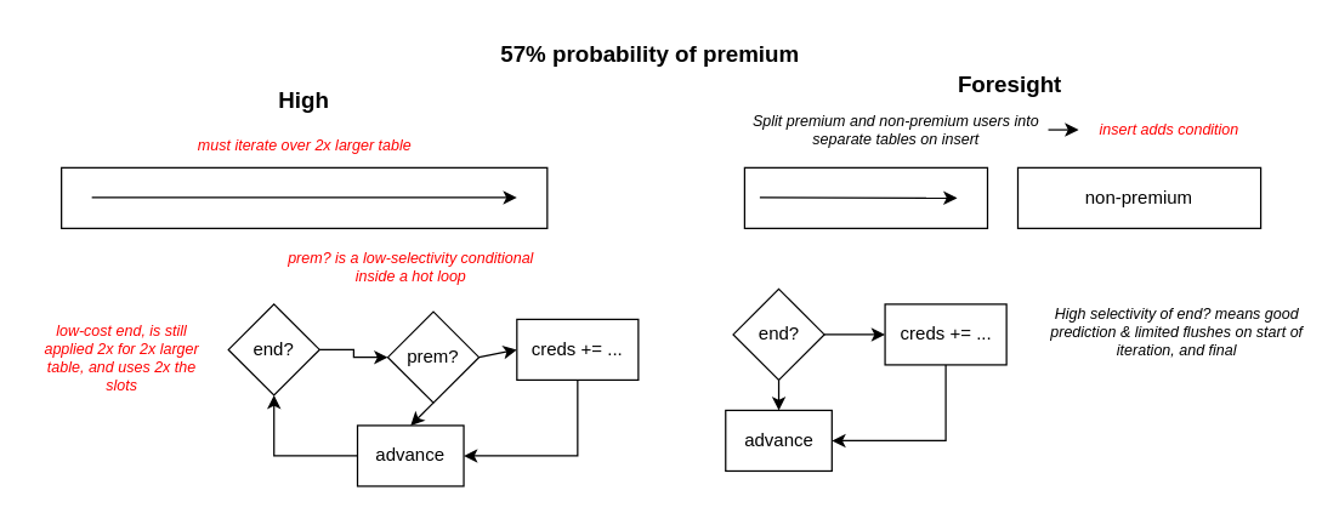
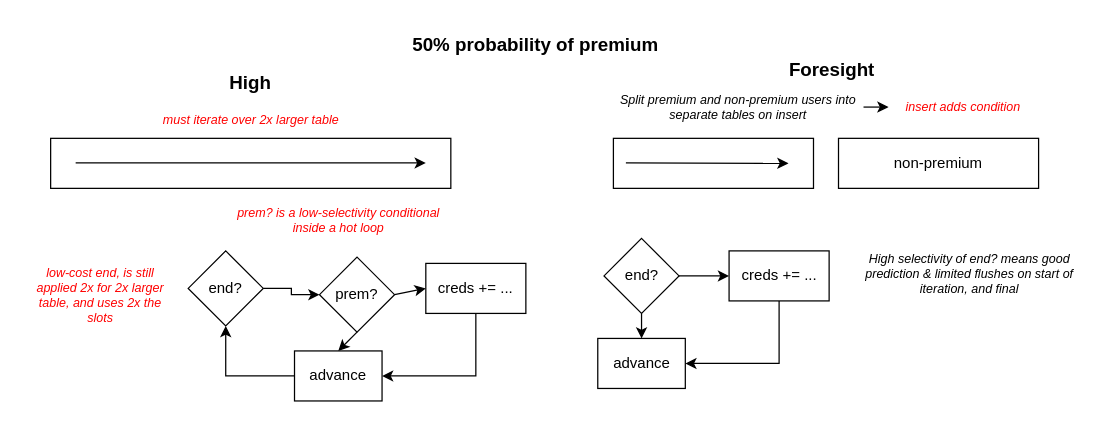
  <mxCell id="0" />
  <mxCell id="1" parent="0" />
  <mxCell id="2" value="" style="rounded=0;whiteSpace=wrap;html=1;" vertex="1" parent="1"><mxGeometry x="40" y="110" width="320" height="40" as="geometry" /></mxCell>
  <mxCell id="3" value="non-premium" style="rounded=0;whiteSpace=wrap;html=1;" vertex="1" parent="1"><mxGeometry x="670" y="110" width="160" height="40" as="geometry" /></mxCell>
  <mxCell id="4" value="" style="rounded=0;whiteSpace=wrap;html=1;" vertex="1" parent="1"><mxGeometry x="490" y="110" width="160" height="40" as="geometry" /></mxCell>
  <mxCell id="5" style="edgeStyle=none;html=1;exitX=1;exitY=0.5;exitDx=0;exitDy=0;exitPerimeter=0;entryX=0;entryY=0.5;entryDx=0;entryDy=0;" edge="1" parent="1" source="7" target="9"><mxGeometry relative="1" as="geometry" /></mxCell>
  <mxCell id="6" style="edgeStyle=none;html=1;exitX=0.5;exitY=1;exitDx=0;exitDy=0;exitPerimeter=0;entryX=0.5;entryY=0;entryDx=0;entryDy=0;" edge="1" parent="1" source="7" target="11"><mxGeometry relative="1" as="geometry" /></mxCell>
  <mxCell id="7" value="prem?" style="strokeWidth=1;html=1;shape=mxgraph.flowchart.decision;whiteSpace=wrap;" vertex="1" parent="1"><mxGeometry x="255" y="205" width="60" height="60" as="geometry" /></mxCell>
  <mxCell id="8" style="edgeStyle=orthogonalEdgeStyle;rounded=0;html=1;exitX=0.5;exitY=1;exitDx=0;exitDy=0;entryX=1;entryY=0.5;entryDx=0;entryDy=0;" edge="1" parent="1" source="9" target="11"><mxGeometry relative="1" as="geometry" /></mxCell>
  <mxCell id="9" value="creds += ..." style="rounded=0;whiteSpace=wrap;html=1;strokeWidth=1;" vertex="1" parent="1"><mxGeometry x="340" y="210" width="80" height="40" as="geometry" /></mxCell>
  <mxCell id="10" style="edgeStyle=orthogonalEdgeStyle;rounded=0;html=1;exitX=0;exitY=0.5;exitDx=0;exitDy=0;entryX=0.5;entryY=1;entryDx=0;entryDy=0;entryPerimeter=0;" edge="1" parent="1" source="11" target="13"><mxGeometry relative="1" as="geometry" /></mxCell>
  <mxCell id="11" value="advance" style="rounded=0;whiteSpace=wrap;html=1;strokeWidth=1;" vertex="1" parent="1"><mxGeometry x="235" y="280" width="70" height="40" as="geometry" /></mxCell>
  <mxCell id="12" style="edgeStyle=orthogonalEdgeStyle;rounded=0;html=1;exitX=1;exitY=0.5;exitDx=0;exitDy=0;exitPerimeter=0;entryX=0;entryY=0.5;entryDx=0;entryDy=0;entryPerimeter=0;" edge="1" parent="1" source="13" target="7"><mxGeometry relative="1" as="geometry" /></mxCell>
  <mxCell id="13" value="end?" style="strokeWidth=1;html=1;shape=mxgraph.flowchart.decision;whiteSpace=wrap;" vertex="1" parent="1"><mxGeometry x="150" y="200" width="60" height="60" as="geometry" /></mxCell>
  <mxCell id="14" style="edgeStyle=none;html=1;exitX=1;exitY=0.5;exitDx=0;exitDy=0;exitPerimeter=0;entryX=0;entryY=0.5;entryDx=0;entryDy=0;" edge="1" parent="1" source="16" target="18"><mxGeometry relative="1" as="geometry" /></mxCell>
  <mxCell id="15" style="edgeStyle=none;html=1;exitX=0.5;exitY=1;exitDx=0;exitDy=0;exitPerimeter=0;entryX=0.5;entryY=0;entryDx=0;entryDy=0;" edge="1" parent="1" source="16" target="19"><mxGeometry relative="1" as="geometry" /></mxCell>
  <mxCell id="16" value="end?" style="strokeWidth=1;html=1;shape=mxgraph.flowchart.decision;whiteSpace=wrap;" vertex="1" parent="1"><mxGeometry x="482.5" y="190" width="60" height="60" as="geometry" /></mxCell>
  <mxCell id="17" style="edgeStyle=orthogonalEdgeStyle;rounded=0;html=1;exitX=0.5;exitY=1;exitDx=0;exitDy=0;entryX=1;entryY=0.5;entryDx=0;entryDy=0;" edge="1" parent="1" source="18" target="19"><mxGeometry relative="1" as="geometry" /></mxCell>
  <mxCell id="18" value="creds += ..." style="rounded=0;whiteSpace=wrap;html=1;strokeWidth=1;" vertex="1" parent="1"><mxGeometry x="582.5" y="200" width="80" height="40" as="geometry" /></mxCell>
  <mxCell id="19" value="advance" style="rounded=0;whiteSpace=wrap;html=1;strokeWidth=1;" vertex="1" parent="1"><mxGeometry x="477.5" y="270" width="70" height="40" as="geometry" /></mxCell>
  <mxCell id="20" style="edgeStyle=orthogonalEdgeStyle;rounded=0;html=1;exitX=1;exitY=0.5;exitDx=0;exitDy=0;entryX=0;entryY=0.5;entryDx=0;entryDy=0;" edge="1" parent="1" source="21" target="24"><mxGeometry relative="1" as="geometry" /></mxCell>
  <mxCell id="21" value="Split premium and non-premium users into separate tables on insert" style="text;html=1;strokeColor=none;fillColor=none;align=center;verticalAlign=middle;whiteSpace=wrap;rounded=0;strokeWidth=1;fontStyle=2;fontSize=10;" vertex="1" parent="1"><mxGeometry x="490" y="70" width="200" height="30" as="geometry" /></mxCell>
  <mxCell id="22" value="" style="endArrow=classic;html=1;rounded=0;" edge="1" parent="1"><mxGeometry width="50" height="50" relative="1" as="geometry"><mxPoint x="60" y="129.66" as="sourcePoint" /><mxPoint x="340" y="129.66" as="targetPoint" /></mxGeometry></mxCell>
  <mxCell id="23" value="" style="endArrow=classic;html=1;rounded=0;" edge="1" parent="1"><mxGeometry width="50" height="50" relative="1" as="geometry"><mxPoint x="500" y="129.66" as="sourcePoint" /><mxPoint x="630" y="130" as="targetPoint" /></mxGeometry></mxCell>
  <mxCell id="24" value="insert adds condition" style="text;html=1;strokeColor=none;fillColor=none;align=center;verticalAlign=middle;whiteSpace=wrap;rounded=0;strokeWidth=1;fontStyle=2;fontSize=10;fontColor=#FF0000;" vertex="1" parent="1"><mxGeometry x="710" y="70" width="120" height="30" as="geometry" /></mxCell>
  <mxCell id="25" value="High selectivity of end? means good prediction &amp;amp; limited flushes on start of iteration, and final" style="text;html=1;strokeColor=none;fillColor=none;align=center;verticalAlign=middle;whiteSpace=wrap;rounded=0;strokeWidth=1;fontStyle=2;fontSize=10;" vertex="1" parent="1"><mxGeometry x="690" y="205" width="170" height="25" as="geometry" /></mxCell>
  <mxCell id="26" value="prem? is a low-selectivity conditional inside a hot loop" style="text;html=1;strokeColor=none;fillColor=none;align=center;verticalAlign=middle;whiteSpace=wrap;rounded=0;strokeWidth=1;fontStyle=2;fontSize=10;fontColor=#FF0000;" vertex="1" parent="1"><mxGeometry x="182.5" y="160" width="175" height="30" as="geometry" /></mxCell>
  <mxCell id="27" value="must iterate over 2x larger table" style="text;html=1;strokeColor=none;fillColor=none;align=center;verticalAlign=middle;whiteSpace=wrap;rounded=0;strokeWidth=1;fontStyle=2;fontSize=10;fontColor=#FF0000;" vertex="1" parent="1"><mxGeometry x="97.5" y="80" width="205" height="30" as="geometry" /></mxCell>
- <mxCell id="28" value="57% probability of premium" style="text;html=1;strokeColor=none;fillColor=none;align=center;verticalAlign=middle;whiteSpace=wrap;rounded=0;strokeWidth=1;fontStyle=1;fontSize=15;" vertex="1" parent="1"><mxGeometry x="302.5" y="20" width="250" height="30" as="geometry" /></mxCell>
+ <mxCell id="28" value="50% probability of premium" style="text;html=1;strokeColor=none;fillColor=none;align=center;verticalAlign=middle;whiteSpace=wrap;rounded=0;strokeWidth=1;fontStyle=1;fontSize=15;" vertex="1" parent="1"><mxGeometry x="302.5" y="20" width="250" height="30" as="geometry" /></mxCell>
  <mxCell id="29" value="low-cost end, is still applied 2x for 2x larger table, and uses 2x the slots" style="text;html=1;strokeColor=none;fillColor=none;align=center;verticalAlign=middle;whiteSpace=wrap;rounded=0;strokeWidth=1;fontStyle=2;fontSize=10;fontColor=#FF0000;" vertex="1" parent="1"><mxGeometry x="20" y="220" width="120" height="30" as="geometry" /></mxCell>
  <mxCell id="30" value="Foresight" style="text;html=1;strokeColor=none;fillColor=none;align=center;verticalAlign=middle;whiteSpace=wrap;rounded=0;strokeWidth=1;fontStyle=1;fontSize=15;" vertex="1" parent="1"><mxGeometry x="540" y="40" width="250" height="30" as="geometry" /></mxCell>
  <mxCell id="31" value="High" style="text;html=1;strokeColor=none;fillColor=none;align=center;verticalAlign=middle;whiteSpace=wrap;rounded=0;strokeWidth=1;fontStyle=1;fontSize=15;" vertex="1" parent="1"><mxGeometry x="75" y="50" width="250" height="30" as="geometry" /></mxCell>
